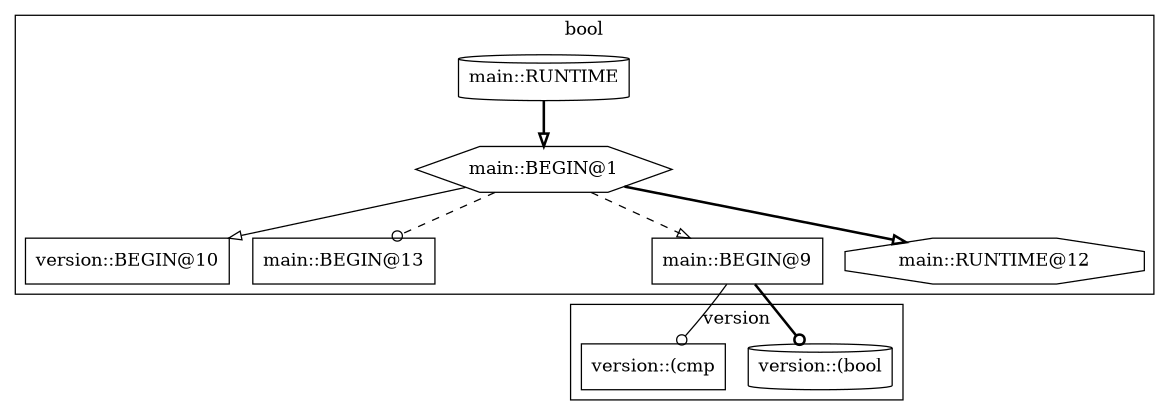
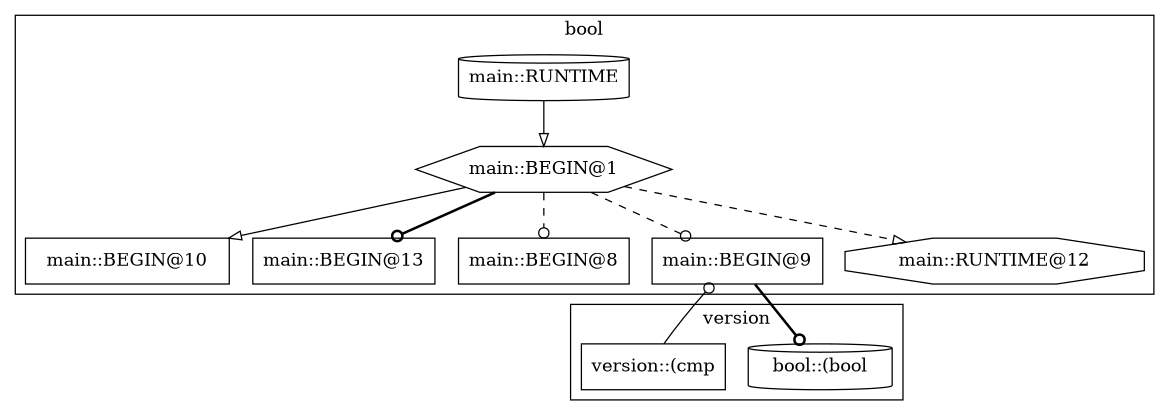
  digraph {
    node [shape=box]
    edge [arrowhead=odot style=solid]
-   "main::BEGIN@10" [label="version::BEGIN@10"]
+   "main::BEGIN@10"
    "main::BEGIN@1" [shape=hexagon]
    "main::BEGIN@13"
+   "main::BEGIN@8"
    "main::BEGIN@9"
    n6 [label="main::RUNTIME@12" shape=octagon]
    "main::RUNTIME" [shape=cylinder]
-   "version::(bool" [shape=cylinder]
+   "version::(bool" [shape=cylinder label="bool::(bool"]
    "version::(cmp"
    subgraph cluster_1 {
      label=bool
      "main::BEGIN@10"
      "main::BEGIN@1"
      "main::BEGIN@13"
+     "main::BEGIN@8"
      "main::BEGIN@9"
      n6
      "main::RUNTIME"
    }
    subgraph cluster_2 {
      label=version
      "version::(bool"
      "version::(cmp"
    }
    "main::BEGIN@1" -> "main::BEGIN@10" [arrowhead=onormal]
-   "main::BEGIN@1" -> "main::BEGIN@13" [style=dashed]
-   "main::BEGIN@1" -> "main::BEGIN@9" [arrowhead=onormal style=dashed]
-   "main::BEGIN@1" -> n6 [arrowhead=onormal style=bold]
+   "main::BEGIN@1" -> "main::BEGIN@13" [style=bold]
+   "main::BEGIN@1" -> "main::BEGIN@8" [style=dashed]
+   "main::BEGIN@1" -> "main::BEGIN@9" [style=dashed]
+   "main::BEGIN@1" -> n6 [arrowhead=onormal style=dashed]
    "main::BEGIN@9" -> "version::(bool" [style=bold]
-   "main::BEGIN@9" -> "version::(cmp"
-   "main::RUNTIME" -> "main::BEGIN@1" [arrowhead=onormal style=bold]
+   "version::(cmp" -> "main::BEGIN@9"
+   "main::RUNTIME" -> "main::BEGIN@1" [arrowhead=onormal]
  }
